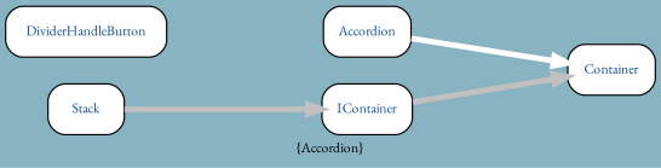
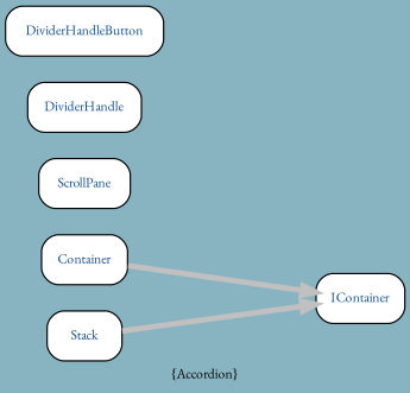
  digraph {
    bgcolor="#88B3C1"
    fontcolor=black
    fontname="EB Garamond"
    fontsize=10
    label="{Accordion}"
    rankdir=LR
    node [color=black fillcolor=white fontcolor="#104E8B" fontname="EB Garamond" fontsize=10 portPos=e shape=record style="rounded,filled"]
    edge [arrowhead=normal arrowsize=1.0 color=gray fontcolor=black fontname="EB Garamond" fontsize=8 minlen=3 style="setlinewidth(4)"]
    n1 [height=0.50 label="{IContainer}" width=0.89]
    n2 [height=0.50 label="{Container}" width=0.86]
+   n3 [height=0.50 label="{ScrollPane}" width=0.92]
    n4 [height=0.50 label="{Stack}" width=0.75]
+   n5 [height=0.50 label="{DividerHandle}" width=1.14]
    n6 [height=0.50 label="{DividerHandleButton}" width=1.58]
-   n7 [height=0.50 label="{Accordion}" width=0.86]
-   n1 -> n2
+   n2 -> n1
    n4 -> n1
-   n7 -> n2 [color=white]
  }
